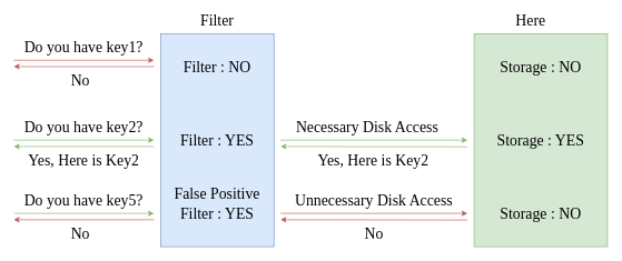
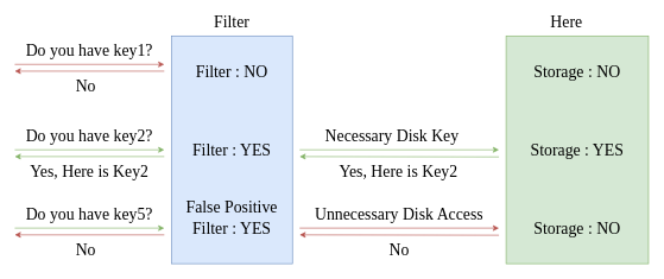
  <mxCell id="0" />
  <mxCell id="1" parent="0" />
  <mxCell id="2" value="" style="rounded=0;whiteSpace=wrap;html=1;fillColor=#dae8fc;strokeColor=#6c8ebf;" vertex="1" parent="1"><mxGeometry x="240" y="50" width="170" height="320" as="geometry" /></mxCell>
  <mxCell id="3" value="Filter" style="text;html=1;strokeColor=none;fillColor=none;align=center;verticalAlign=middle;whiteSpace=wrap;rounded=0;fontSize=23;fontFamily=Comic Sans MS;" vertex="1" parent="1"><mxGeometry x="285" y="20" width="80" height="20" as="geometry" /></mxCell>
  <mxCell id="4" value="Filter : NO" style="text;html=1;strokeColor=none;fillColor=none;align=center;verticalAlign=middle;whiteSpace=wrap;rounded=0;fontSize=23;fontFamily=Comic Sans MS;" vertex="1" parent="1"><mxGeometry x="260" y="90" width="130" height="20" as="geometry" /></mxCell>
  <mxCell id="5" value="Filter : YES" style="text;html=1;strokeColor=none;fillColor=none;align=center;verticalAlign=middle;whiteSpace=wrap;rounded=0;fontSize=23;fontFamily=Comic Sans MS;" vertex="1" parent="1"><mxGeometry x="260" y="200" width="130" height="20" as="geometry" /></mxCell>
  <mxCell id="6" value="Filter : YES" style="text;html=1;strokeColor=none;fillColor=none;align=center;verticalAlign=middle;whiteSpace=wrap;rounded=0;fontSize=23;fontFamily=Comic Sans MS;" vertex="1" parent="1"><mxGeometry x="260" y="310" width="130" height="20" as="geometry" /></mxCell>
  <mxCell id="7" value="" style="endArrow=classic;html=1;fontFamily=Comic Sans MS;fontSize=23;fillColor=#f8cecc;strokeColor=#b85450;" edge="1" parent="1"><mxGeometry width="50" height="50" relative="1" as="geometry"><mxPoint x="20" y="90" as="sourcePoint" /><mxPoint x="230" y="90" as="targetPoint" /></mxGeometry></mxCell>
  <mxCell id="8" value="Do you have key1?" style="text;html=1;strokeColor=none;fillColor=none;align=center;verticalAlign=middle;whiteSpace=wrap;rounded=0;fontFamily=Comic Sans MS;fontSize=23;" vertex="1" parent="1"><mxGeometry x="20" y="60" width="210" height="20" as="geometry" /></mxCell>
  <mxCell id="9" value="" style="endArrow=classic;html=1;fontFamily=Comic Sans MS;fontSize=23;fillColor=#f8cecc;strokeColor=#b85450;" edge="1" parent="1"><mxGeometry width="50" height="50" relative="1" as="geometry"><mxPoint x="230" y="99.5" as="sourcePoint" /><mxPoint x="20" y="99.5" as="targetPoint" /></mxGeometry></mxCell>
  <mxCell id="10" value="No" style="text;html=1;strokeColor=none;fillColor=none;align=center;verticalAlign=middle;whiteSpace=wrap;rounded=0;fontFamily=Comic Sans MS;fontSize=23;" vertex="1" parent="1"><mxGeometry x="100" y="110" width="40" height="20" as="geometry" /></mxCell>
  <mxCell id="11" value="" style="endArrow=classic;html=1;fontFamily=Comic Sans MS;fontSize=23;fillColor=#d5e8d4;strokeColor=#82b366;" edge="1" parent="1"><mxGeometry width="50" height="50" relative="1" as="geometry"><mxPoint x="20" y="210" as="sourcePoint" /><mxPoint x="230" y="210" as="targetPoint" /></mxGeometry></mxCell>
  <mxCell id="12" value="Do you have key2?" style="text;html=1;strokeColor=none;fillColor=none;align=center;verticalAlign=middle;whiteSpace=wrap;rounded=0;fontFamily=Comic Sans MS;fontSize=23;" vertex="1" parent="1"><mxGeometry x="20" y="180" width="210" height="20" as="geometry" /></mxCell>
  <mxCell id="13" value="" style="endArrow=classic;html=1;fontFamily=Comic Sans MS;fontSize=23;fillColor=#d5e8d4;strokeColor=#82b366;" edge="1" parent="1"><mxGeometry width="50" height="50" relative="1" as="geometry"><mxPoint x="230" y="219.5" as="sourcePoint" /><mxPoint x="20" y="219.5" as="targetPoint" /></mxGeometry></mxCell>
  <mxCell id="14" value="Yes, Here is Key2" style="text;html=1;strokeColor=none;fillColor=none;align=center;verticalAlign=middle;whiteSpace=wrap;rounded=0;fontFamily=Comic Sans MS;fontSize=23;" vertex="1" parent="1"><mxGeometry x="20" y="230" width="210" height="20" as="geometry" /></mxCell>
  <mxCell id="15" value="" style="endArrow=classic;html=1;fontFamily=Comic Sans MS;fontSize=23;fillColor=#d5e8d4;strokeColor=#82b366;" edge="1" parent="1"><mxGeometry width="50" height="50" relative="1" as="geometry"><mxPoint x="20" y="320" as="sourcePoint" /><mxPoint x="230" y="320" as="targetPoint" /></mxGeometry></mxCell>
  <mxCell id="16" value="Do you have key5?" style="text;html=1;strokeColor=none;fillColor=none;align=center;verticalAlign=middle;whiteSpace=wrap;rounded=0;fontFamily=Comic Sans MS;fontSize=23;" vertex="1" parent="1"><mxGeometry x="20" y="290" width="210" height="20" as="geometry" /></mxCell>
  <mxCell id="17" value="" style="endArrow=classic;html=1;fontFamily=Comic Sans MS;fontSize=23;fillColor=#f8cecc;strokeColor=#b85450;" edge="1" parent="1"><mxGeometry width="50" height="50" relative="1" as="geometry"><mxPoint x="230" y="329.5" as="sourcePoint" /><mxPoint x="20" y="329.5" as="targetPoint" /></mxGeometry></mxCell>
  <mxCell id="18" value="No" style="text;html=1;strokeColor=none;fillColor=none;align=center;verticalAlign=middle;whiteSpace=wrap;rounded=0;fontFamily=Comic Sans MS;fontSize=23;" vertex="1" parent="1"><mxGeometry x="100" y="340" width="40" height="20" as="geometry" /></mxCell>
  <mxCell id="19" value="False Positive" style="text;html=1;strokeColor=none;fillColor=none;align=center;verticalAlign=middle;whiteSpace=wrap;rounded=0;fontFamily=Comic Sans MS;fontSize=23;" vertex="1" parent="1"><mxGeometry x="240" y="280" width="170" height="20" as="geometry" /></mxCell>
  <mxCell id="20" value="" style="endArrow=classic;html=1;fontFamily=Comic Sans MS;fontSize=23;fillColor=#d5e8d4;strokeColor=#82b366;" edge="1" parent="1"><mxGeometry width="50" height="50" relative="1" as="geometry"><mxPoint x="420" y="210" as="sourcePoint" /><mxPoint x="700" y="210" as="targetPoint" /></mxGeometry></mxCell>
- <mxCell id="21" value="Necessary Disk Access" style="text;html=1;strokeColor=none;fillColor=none;align=center;verticalAlign=middle;whiteSpace=wrap;rounded=0;fontFamily=Comic Sans MS;fontSize=23;" vertex="1" parent="1"><mxGeometry x="420" y="180" width="260" height="20" as="geometry" /></mxCell>
+ <mxCell id="21" value="Necessary Disk Key" style="text;html=1;strokeColor=none;fillColor=none;align=center;verticalAlign=middle;whiteSpace=wrap;rounded=0;fontFamily=Comic Sans MS;fontSize=23;" vertex="1" parent="1"><mxGeometry x="420" y="180" width="260" height="20" as="geometry" /></mxCell>
  <mxCell id="22" value="" style="endArrow=classic;html=1;fontFamily=Comic Sans MS;fontSize=23;fillColor=#d5e8d4;strokeColor=#82b366;" edge="1" parent="1"><mxGeometry width="50" height="50" relative="1" as="geometry"><mxPoint x="700" y="220" as="sourcePoint" /><mxPoint x="420" y="219.5" as="targetPoint" /></mxGeometry></mxCell>
  <mxCell id="23" value="Yes, Here is Key2" style="text;html=1;strokeColor=none;fillColor=none;align=center;verticalAlign=middle;whiteSpace=wrap;rounded=0;fontFamily=Comic Sans MS;fontSize=23;" vertex="1" parent="1"><mxGeometry x="454" y="230" width="210" height="20" as="geometry" /></mxCell>
  <mxCell id="24" value="" style="endArrow=classic;html=1;fontFamily=Comic Sans MS;fontSize=23;fillColor=#f8cecc;strokeColor=#b85450;" edge="1" parent="1"><mxGeometry width="50" height="50" relative="1" as="geometry"><mxPoint x="420" y="320" as="sourcePoint" /><mxPoint x="700" y="320" as="targetPoint" /></mxGeometry></mxCell>
  <mxCell id="25" value="Unnecessary Disk Access" style="text;html=1;strokeColor=none;fillColor=none;align=center;verticalAlign=middle;whiteSpace=wrap;rounded=0;fontFamily=Comic Sans MS;fontSize=23;" vertex="1" parent="1"><mxGeometry x="420" y="290" width="280" height="20" as="geometry" /></mxCell>
  <mxCell id="26" value="" style="endArrow=classic;html=1;fontFamily=Comic Sans MS;fontSize=23;fillColor=#f8cecc;strokeColor=#b85450;" edge="1" parent="1"><mxGeometry width="50" height="50" relative="1" as="geometry"><mxPoint x="700" y="330" as="sourcePoint" /><mxPoint x="420" y="329.5" as="targetPoint" /></mxGeometry></mxCell>
  <mxCell id="27" value="No" style="text;html=1;strokeColor=none;fillColor=none;align=center;verticalAlign=middle;whiteSpace=wrap;rounded=0;fontFamily=Comic Sans MS;fontSize=23;" vertex="1" parent="1"><mxGeometry x="540" y="340" width="40" height="20" as="geometry" /></mxCell>
  <mxCell id="28" value="" style="rounded=0;whiteSpace=wrap;html=1;fillColor=#d5e8d4;strokeColor=#82b366;" vertex="1" parent="1"><mxGeometry x="710" y="50" width="200" height="320" as="geometry" /></mxCell>
  <mxCell id="29" value="Here" style="text;html=1;strokeColor=none;fillColor=none;align=center;verticalAlign=middle;whiteSpace=wrap;rounded=0;fontSize=23;fontFamily=Comic Sans MS;" vertex="1" parent="1"><mxGeometry x="755" y="20" width="80" height="20" as="geometry" /></mxCell>
  <mxCell id="30" value="Storage&amp;nbsp;: NO" style="text;html=1;strokeColor=none;fillColor=none;align=center;verticalAlign=middle;whiteSpace=wrap;rounded=0;fontSize=23;fontFamily=Comic Sans MS;" vertex="1" parent="1"><mxGeometry x="725" y="90" width="170" height="20" as="geometry" /></mxCell>
  <mxCell id="31" value="Storage&amp;nbsp;: YES" style="text;html=1;strokeColor=none;fillColor=none;align=center;verticalAlign=middle;whiteSpace=wrap;rounded=0;fontSize=23;fontFamily=Comic Sans MS;" vertex="1" parent="1"><mxGeometry x="730" y="200" width="160" height="20" as="geometry" /></mxCell>
  <mxCell id="32" value="Storage&amp;nbsp;: NO" style="text;html=1;strokeColor=none;fillColor=none;align=center;verticalAlign=middle;whiteSpace=wrap;rounded=0;fontSize=23;fontFamily=Comic Sans MS;" vertex="1" parent="1"><mxGeometry x="725" y="310" width="170" height="20" as="geometry" /></mxCell>
